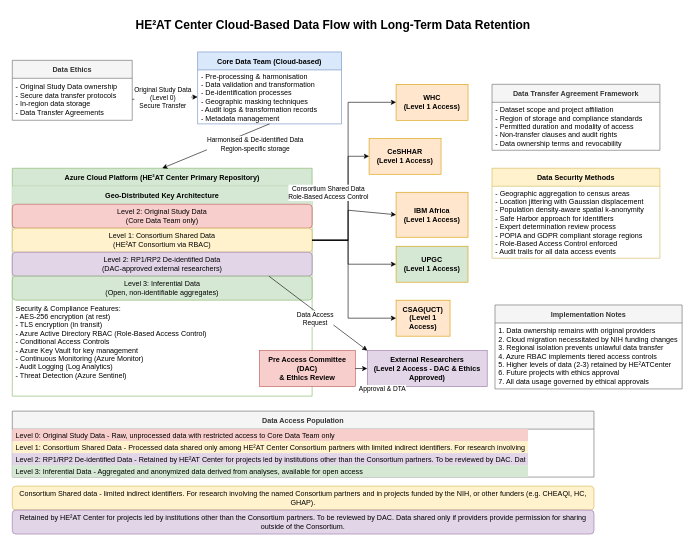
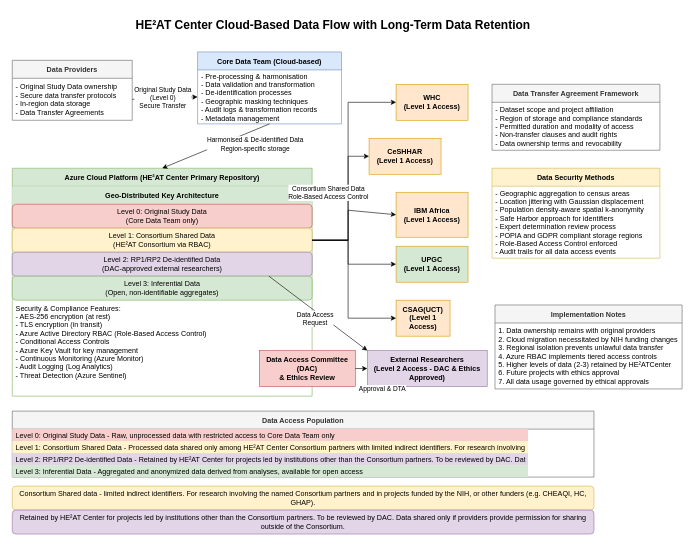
  <mxCell id="0" />
  <mxCell id="1" parent="0" />
  <mxCell id="2" value="HE²AT Center Cloud-Based Data Flow with Long-Term Data Retention" style="text;html=1;strokeColor=none;fillColor=none;align=center;verticalAlign=middle;whiteSpace=wrap;rounded=0;fontSize=20;fontStyle=1;fontColor=#000000;" parent="1" vertex="1"><mxGeometry x="80" y="20" width="950" height="40" as="geometry" /></mxCell>
- <mxCell id="3" value="Data Ethics" style="swimlane;fontStyle=1;childLayout=stackLayout;horizontal=1;startSize=30;horizontalStack=0;resizeParent=1;resizeParentMax=0;resizeLast=0;collapsible=1;marginBottom=0;fillColor=#f5f5f5;strokeColor=#666666;fontColor=#333333;" parent="1" vertex="1"><mxGeometry x="20" y="100" width="200" height="100" as="geometry" /></mxCell>
+ <mxCell id="3" value="Data Providers" style="swimlane;fontStyle=1;childLayout=stackLayout;horizontal=1;startSize=30;horizontalStack=0;resizeParent=1;resizeParentMax=0;resizeLast=0;collapsible=1;marginBottom=0;fillColor=#f5f5f5;strokeColor=#666666;fontColor=#333333;" parent="1" vertex="1"><mxGeometry x="20" y="100" width="200" height="100" as="geometry" /></mxCell>
  <mxCell id="4" value="- Original Study Data ownership&#10;- Secure data transfer protocols&#10;- In-region data storage&#10;- Data Transfer Agreements" style="text;strokeColor=none;fillColor=none;align=left;verticalAlign=middle;spacingLeft=4;spacingRight=4;overflow=hidden;points=[[0,0.5],[1,0.5]];portConstraint=eastwest;rotatable=0;fontColor=#000000;" parent="3" vertex="1"><mxGeometry y="30" width="200" height="70" as="geometry" /></mxCell>
  <mxCell id="5" value="Core Data Team (Cloud-based)" style="swimlane;fontStyle=1;childLayout=stackLayout;horizontal=1;startSize=30;horizontalStack=0;resizeParent=1;resizeParentMax=0;resizeLast=0;collapsible=1;marginBottom=0;fillColor=#dae8fc;strokeColor=#6c8ebf;fontColor=#000000;" parent="1" vertex="1"><mxGeometry x="329" y="86" width="240" height="120" as="geometry" /></mxCell>
  <mxCell id="6" value="- Pre-processing &amp; harmonisation&#10;- Data validation and transformation&#10;- De-identification processes&#10;- Geographic masking techniques&#10;- Audit logs &amp; transformation records&#10;- Metadata management" style="text;strokeColor=none;fillColor=none;align=left;verticalAlign=middle;spacingLeft=4;spacingRight=4;overflow=hidden;points=[[0,0.5],[1,0.5]];portConstraint=eastwest;rotatable=0;fontColor=#000000;" parent="5" vertex="1"><mxGeometry y="30" width="240" height="90" as="geometry" /></mxCell>
  <mxCell id="7" value="Azure Cloud Platform (HE²AT Center Primary Repository)" style="swimlane;fontStyle=1;childLayout=stackLayout;horizontal=1;startSize=30;horizontalStack=0;resizeParent=1;resizeParentMax=0;resizeLast=0;collapsible=1;marginBottom=0;fillColor=#d5e8d4;strokeColor=#82b366;fontColor=#000000;" parent="1" vertex="1"><mxGeometry x="20" y="280" width="500" height="380" as="geometry"><mxRectangle x="40" y="280" width="360" height="30" as="alternateBounds" /></mxGeometry></mxCell>
  <mxCell id="8" value="Geo-Distributed Key Architecture" style="text;strokeColor=none;fillColor=#d5e8d4;align=center;verticalAlign=middle;spacingLeft=4;spacingRight=4;overflow=hidden;points=[[0,0.5],[1,0.5]];portConstraint=eastwest;rotatable=0;fontStyle=1;fontColor=#000000;" parent="7" vertex="1"><mxGeometry y="30" width="500" height="30" as="geometry" /></mxCell>
- <mxCell id="9" value="Level 2: Original Study Data&#10;(Core Data Team only)" style="rounded=1;whiteSpace=wrap;html=1;fillColor=#f8cecc;strokeColor=#b85450;align=center;fontColor=#000000;" parent="7" vertex="1"><mxGeometry y="60" width="500" height="40" as="geometry" /></mxCell>
+ <mxCell id="9" value="Level 0: Original Study Data&#10;(Core Data Team only)" style="rounded=1;whiteSpace=wrap;html=1;fillColor=#f8cecc;strokeColor=#b85450;align=center;fontColor=#000000;" parent="7" vertex="1"><mxGeometry y="60" width="500" height="40" as="geometry" /></mxCell>
  <mxCell id="10" value="Level 1: Consortium Shared Data&#10;(HE²AT Consortium via RBAC)" style="rounded=1;whiteSpace=wrap;html=1;fillColor=#fff2cc;strokeColor=#d6b656;align=center;fontColor=#000000;" parent="7" vertex="1"><mxGeometry y="100" width="500" height="40" as="geometry" /></mxCell>
  <mxCell id="11" value="Consortium Shared data - limited indirect identifiers. For research involving the named Consortium partners and in projects funded by the NIH, or other funders (e.g. CHEAQI, HC, GHAP)." style="rounded=1;whiteSpace=wrap;html=1;fillColor=#fff2cc;strokeColor=#d6b656;align=center;fontColor=#000000;" vertex="1" parent="1"><mxGeometry x="20" y="810" width="970" height="40" as="geometry" /></mxCell>
  <mxCell id="12" value="Level 2: RP1/RP2 De-identified Data&#10;(DAC-approved external researchers)" style="rounded=1;whiteSpace=wrap;html=1;fillColor=#e1d5e7;strokeColor=#9673a6;align=center;fontColor=#000000;" parent="7" vertex="1"><mxGeometry y="140" width="500" height="40" as="geometry" /></mxCell>
  <mxCell id="13" value="Retained by HE²AT Center for projects led by institutions other than the Consortium partners. To be reviewed by DAC. Data shared only if providers provide permission for sharing outside of the Consortium." style="rounded=1;whiteSpace=wrap;html=1;fillColor=#e1d5e7;strokeColor=#9673a6;align=center;fontColor=#000000;" vertex="1" parent="1"><mxGeometry x="20" y="850" width="970" height="40" as="geometry" /></mxCell>
  <mxCell id="14" value="Level 3: Inferential Data&#10;(Open, non-identifiable aggregates)" style="rounded=1;whiteSpace=wrap;html=1;fillColor=#d5e8d4;strokeColor=#82b366;align=center;fontColor=#000000;" parent="7" vertex="1"><mxGeometry y="180" width="500" height="40" as="geometry" /></mxCell>
  <mxCell id="15" value="" style="endArrow=classic;html=1;rounded=0;strokeColor=#000000;entryX=0;entryY=0;entryDx=0;entryDy=0;" parent="7" target="23" edge="1"><mxGeometry width="50" height="50" relative="1" as="geometry"><mxPoint x="428" y="180" as="sourcePoint" /><mxPoint x="430" y="303" as="targetPoint" /></mxGeometry></mxCell>
  <mxCell id="16" value="Data Access&#10;Request" style="edgeLabel;html=1;align=center;verticalAlign=middle;resizable=0;points=[];" parent="15" vertex="1" connectable="0"><mxGeometry x="-0.044" y="-1" relative="1" as="geometry"><mxPoint x="-1" y="11" as="offset" /></mxGeometry></mxCell>
  <mxCell id="17" value="Security &amp; Compliance Features:&#10;- AES-256 encryption (at rest)&#10;- TLS encryption (in transit)&#10;- Azure Active Directory RBAC (Role-Based Access Control)&#10;- Conditional Access Controls&#10;- Azure Key Vault for key management&#10;- Continuous Monitoring (Azure Monitor)&#10;- Audit Logging (Log Analytics)&#10;- Threat Detection (Azure Sentinel)" style="text;strokeColor=none;fillColor=none;align=left;verticalAlign=top;spacingLeft=4;spacingRight=4;overflow=hidden;points=[[0,0.5],[1,0.5]];portConstraint=eastwest;rotatable=0;fontColor=#000000;" parent="7" vertex="1"><mxGeometry y="220" width="500" height="160" as="geometry" /></mxCell>
  <mxCell id="18" value="CeSHHAR&#10;(Level 1 Access)" style="rounded=0;whiteSpace=wrap;html=1;fillColor=#ffe6cc;strokeColor=#d79b00;fontStyle=1;fontColor=#000000;" parent="1" vertex="1"><mxGeometry x="615" y="230" width="120" height="60" as="geometry" /></mxCell>
  <mxCell id="19" value="WHC&#10;(Level 1 Access)" style="rounded=0;whiteSpace=wrap;html=1;fillColor=#ffe6cc;strokeColor=#d79b00;fontStyle=1;fontColor=#000000;" parent="1" vertex="1"><mxGeometry x="660" y="140" width="120" height="60" as="geometry" /></mxCell>
  <mxCell id="20" value="IBM Africa&#10;(Level 1 Access)" style="rounded=0;whiteSpace=wrap;html=1;fillColor=#ffe6cc;strokeColor=#d79b00;fontStyle=1;fontColor=#000000;" parent="1" vertex="1"><mxGeometry x="660" y="320" width="120" height="75" as="geometry" /></mxCell>
  <mxCell id="21" value="UPGC&#10;(Level 1 Access)" style="rounded=0;whiteSpace=wrap;html=1;fillColor=#d5e8d4;strokeColor=#d79b00;fontStyle=1;fontColor=#000000;" parent="1" vertex="1"><mxGeometry x="660" y="410" width="120" height="60" as="geometry" /></mxCell>
  <mxCell id="22" value="CSAG(UCT)&#10;(Level 1 Access)" style="rounded=0;whiteSpace=wrap;html=1;fillColor=#ffe6cc;strokeColor=#d79b00;fontStyle=1;fontColor=#000000;" vertex="1" parent="1"><mxGeometry x="660" y="500" width="90" height="60" as="geometry" /></mxCell>
  <mxCell id="23" value="External Researchers&#10;(Level 2 Access - DAC &amp;amp; Ethics Approved)" style="rounded=0;whiteSpace=wrap;html=1;fillColor=#e1d5e7;strokeColor=#9673a6;fontStyle=1;fontColor=#000000;" parent="1" vertex="1"><mxGeometry x="612" y="584" width="200" height="60" as="geometry" /></mxCell>
- <mxCell id="24" value="Pre Access Committee (DAC)&#10;&amp;amp; Ethics Review" style="rounded=0;whiteSpace=wrap;html=1;fillColor=#f8cecc;strokeColor=#b85450;fontStyle=1;fontColor=#000000;" parent="1" vertex="1"><mxGeometry x="432" y="584" width="160" height="60" as="geometry" /></mxCell>
+ <mxCell id="24" value="Data Access Committee (DAC)&#10;&amp;amp; Ethics Review" style="rounded=0;whiteSpace=wrap;html=1;fillColor=#f8cecc;strokeColor=#b85450;fontStyle=1;fontColor=#000000;" parent="1" vertex="1"><mxGeometry x="432" y="584" width="160" height="60" as="geometry" /></mxCell>
  <mxCell id="25" value="Data Security Methods" style="swimlane;fontStyle=1;childLayout=stackLayout;horizontal=1;startSize=30;horizontalStack=0;resizeParent=1;resizeParentMax=0;resizeLast=0;collapsible=1;marginBottom=0;fillColor=#fff2cc;strokeColor=#d6b656;fontColor=#000000;" parent="1" vertex="1"><mxGeometry x="820" y="280" width="280" height="150" as="geometry" /></mxCell>
  <mxCell id="26" value="- Geographic aggregation to census areas&#10;- Location jittering with Gaussian displacement&#10;- Population density-aware spatial k-anonymity&#10;- Safe Harbor approach for identifiers&#10;- Expert determination review process&#10;- POPIA and GDPR compliant storage regions&#10;- Role-Based Access Control enforced&#10;- Audit trails for all data access events" style="text;strokeColor=none;fillColor=none;align=left;verticalAlign=middle;spacingLeft=4;spacingRight=4;overflow=hidden;points=[[0,0.5],[1,0.5]];portConstraint=eastwest;rotatable=0;fontColor=#000000;" parent="25" vertex="1"><mxGeometry y="30" width="280" height="120" as="geometry" /></mxCell>
  <mxCell id="27" value="Data Transfer Agreement Framework" style="swimlane;fontStyle=1;childLayout=stackLayout;horizontal=1;startSize=30;horizontalStack=0;resizeParent=1;resizeParentMax=0;resizeLast=0;collapsible=1;marginBottom=0;fillColor=#f5f5f5;strokeColor=#666666;fontColor=#333333;" parent="1" vertex="1"><mxGeometry x="820" y="140" width="280" height="110" as="geometry" /></mxCell>
  <mxCell id="28" value="- Dataset scope and project affiliation&#10;- Region of storage and compliance standards&#10;- Permitted duration and modality of access&#10;- Non-transfer clauses and audit rights&#10;- Data ownership terms and revocability" style="text;strokeColor=none;fillColor=none;align=left;verticalAlign=middle;spacingLeft=4;spacingRight=4;overflow=hidden;points=[[0,0.5],[1,0.5]];portConstraint=eastwest;rotatable=0;fontColor=#000000;" parent="27" vertex="1"><mxGeometry y="30" width="280" height="80" as="geometry" /></mxCell>
  <mxCell id="29" value="" style="endArrow=classic;html=1;rounded=0;exitX=1;exitY=0.5;exitDx=0;exitDy=0;entryX=0;entryY=0.5;entryDx=0;entryDy=0;" parent="1" source="4" target="6" edge="1"><mxGeometry width="50" height="50" relative="1" as="geometry"><mxPoint x="540" y="410" as="sourcePoint" /><mxPoint x="590" y="360" as="targetPoint" /></mxGeometry></mxCell>
  <mxCell id="30" value="Original Study Data&#10;(Level 0)&#10;Secure Transfer" style="edgeLabel;html=1;align=center;verticalAlign=middle;resizable=0;points=[];" parent="29" vertex="1" connectable="0"><mxGeometry x="-0.067" y="1" relative="1" as="geometry"><mxPoint as="offset" /></mxGeometry></mxCell>
  <mxCell id="31" value="" style="endArrow=classic;html=1;rounded=0;exitX=0.5;exitY=1;exitDx=0;exitDy=0;entryX=0.5;entryY=0;entryDx=0;entryDy=0;strokeColor=#000000;" parent="1" source="5" target="7" edge="1"><mxGeometry width="50" height="50" relative="1" as="geometry"><mxPoint x="540" y="410" as="sourcePoint" /><mxPoint x="590" y="360" as="targetPoint" /></mxGeometry></mxCell>
  <mxCell id="32" value="Harmonised &amp; De-identified Data&#10;Region-specific storage" style="edgeLabel;html=1;align=center;verticalAlign=middle;resizable=0;points=[];" parent="31" vertex="1" connectable="0"><mxGeometry x="-0.4" y="1" relative="1" as="geometry"><mxPoint x="29" y="10" as="offset" /></mxGeometry></mxCell>
  <mxCell id="33" value="" style="endArrow=classic;html=1;rounded=0;exitX=1;exitY=0.5;exitDx=0;exitDy=0;entryX=0;entryY=0.5;entryDx=0;entryDy=0;labelBorderColor=#000000;strokeColor=#000000;" parent="1" source="10" target="19" edge="1"><mxGeometry width="50" height="50" relative="1" as="geometry"><mxPoint x="540" y="410" as="sourcePoint" /><mxPoint x="590" y="360" as="targetPoint" /><Array as="points"><mxPoint x="580" y="400" /><mxPoint x="580" y="170" /></Array></mxGeometry></mxCell>
  <mxCell id="34" value="" style="endArrow=classic;html=1;rounded=0;exitX=1;exitY=0.5;exitDx=0;exitDy=0;entryX=0;entryY=0.5;entryDx=0;entryDy=0;labelBorderColor=#000000;strokeColor=#000000;" parent="1" source="10" target="18" edge="1"><mxGeometry width="50" height="50" relative="1" as="geometry"><mxPoint x="540" y="410" as="sourcePoint" /><mxPoint x="590" y="360" as="targetPoint" /><Array as="points"><mxPoint x="580" y="400" /><mxPoint x="580" y="260" /></Array></mxGeometry></mxCell>
  <mxCell id="35" value="" style="endArrow=classic;html=1;rounded=0;exitX=1;exitY=0.5;exitDx=0;exitDy=0;entryX=0;entryY=0.5;entryDx=0;entryDy=0;labelBorderColor=#000000;strokeColor=#000000;" parent="1" source="10" target="20" edge="1"><mxGeometry width="50" height="50" relative="1" as="geometry"><mxPoint x="540" y="410" as="sourcePoint" /><mxPoint x="590" y="360" as="targetPoint" /><Array as="points"><mxPoint x="580" y="400" /><mxPoint x="580" y="350" /></Array></mxGeometry></mxCell>
  <mxCell id="36" value="" style="endArrow=classic;html=1;rounded=0;exitX=1;exitY=0.5;exitDx=0;exitDy=0;entryX=0;entryY=0.5;entryDx=0;entryDy=0;labelBorderColor=#000000;strokeColor=#000000;" parent="1" source="10" target="21" edge="1"><mxGeometry width="50" height="50" relative="1" as="geometry"><mxPoint x="540" y="410" as="sourcePoint" /><mxPoint x="590" y="360" as="targetPoint" /><Array as="points"><mxPoint x="580" y="400" /><mxPoint x="580" y="440" /></Array></mxGeometry></mxCell>
  <mxCell id="37" value="Consortium Shared Data&#10;Role-Based Access Control" style="edgeLabel;html=1;align=center;verticalAlign=middle;resizable=0;points=[];" parent="36" vertex="1" connectable="0"><mxGeometry x="0.537" y="1" relative="1" as="geometry"><mxPoint x="-72" y="-119" as="offset" /></mxGeometry></mxCell>
  <mxCell id="38" value="" style="endArrow=classic;html=1;rounded=0;exitX=1;exitY=0.5;exitDx=0;exitDy=0;entryX=0;entryY=0.5;entryDx=0;entryDy=0;labelBorderColor=#000000;strokeColor=#000000;" edge="1" parent="1" source="10" target="22"><mxGeometry width="50" height="50" relative="1" as="geometry"><mxPoint x="540" y="410" as="sourcePoint" /><mxPoint x="590" y="360" as="targetPoint" /><Array as="points"><mxPoint x="580" y="400" /><mxPoint x="580" y="530" /></Array></mxGeometry></mxCell>
  <mxCell id="39" value="" style="endArrow=classic;html=1;rounded=0;exitX=1;exitY=0.5;exitDx=0;exitDy=0;entryX=0;entryY=0.5;entryDx=0;entryDy=0;strokeColor=#000000;" parent="1" source="24" target="23" edge="1"><mxGeometry width="50" height="50" relative="1" as="geometry"><mxPoint x="540" y="410" as="sourcePoint" /><mxPoint x="590" y="360" as="targetPoint" /></mxGeometry></mxCell>
  <mxCell id="40" value="Approval &amp; DTA" style="edgeLabel;html=1;align=center;verticalAlign=middle;resizable=0;points=[];" parent="39" vertex="1" connectable="0"><mxGeometry x="-0.05" relative="1" as="geometry"><mxPoint x="34" y="33" as="offset" /></mxGeometry></mxCell>
  <mxCell id="41" value="Data Access Population" style="swimlane;fontStyle=1;childLayout=stackLayout;horizontal=1;startSize=30;horizontalStack=0;resizeParent=1;resizeParentMax=0;resizeLast=0;collapsible=1;marginBottom=0;fillColor=#f5f5f5;strokeColor=#666666;fontColor=#333333;" parent="1" vertex="1"><mxGeometry x="20" y="685" width="970" height="110" as="geometry" /></mxCell>
  <mxCell id="42" value="Level 0: Original Study Data - Raw, unprocessed data with restricted access to Core Data Team only" style="text;strokeColor=none;fillColor=#f8cecc;align=left;verticalAlign=middle;spacingLeft=4;spacingRight=4;overflow=hidden;points=[[0,0.5],[1,0.5]];portConstraint=eastwest;rotatable=0;fontColor=#000000;" parent="41" vertex="1"><mxGeometry y="30" width="860" height="20" as="geometry" /></mxCell>
  <mxCell id="43" value="Level 1: Consortium Shared Data - Processed data shared only among HE²AT Center Consortium partners with limited indirect identifiers. For research involving the named Consortium partners and in projects funded by the NIH, or other funders (e.g. CHEAQI, HC, GHAP)." style="text;strokeColor=none;fillColor=#fff2cc;align=left;verticalAlign=middle;spacingLeft=4;spacingRight=4;overflow=hidden;points=[[0,0.5],[1,0.5]];portConstraint=eastwest;rotatable=0;fontColor=#000000;" parent="41" vertex="1"><mxGeometry y="50" width="860" height="20" as="geometry" /></mxCell>
  <mxCell id="44" value="Level 2: RP1/RP2 De-identified Data - Retained by HE²AT Center for projects led by institutions other than the Consortium partners. To be reviewed by DAC. Data shared only if providers provide permission for sharing outside of the Consortium." style="text;strokeColor=none;fillColor=#e1d5e7;align=left;verticalAlign=middle;spacingLeft=4;spacingRight=4;overflow=hidden;points=[[0,0.5],[1,0.5]];portConstraint=eastwest;rotatable=0;fontColor=#000000;" parent="41" vertex="1"><mxGeometry y="70" width="860" height="20" as="geometry" /></mxCell>
  <mxCell id="45" value="Level 3: Inferential Data - Aggregated and anonymized data derived from analyses, available for open access" style="text;strokeColor=none;fillColor=#d5e8d4;align=left;verticalAlign=middle;spacingLeft=4;spacingRight=4;overflow=hidden;points=[[0,0.5],[1,0.5]];portConstraint=eastwest;rotatable=0;fontColor=#000000;" parent="41" vertex="1"><mxGeometry y="90" width="860" height="20" as="geometry" /></mxCell>
  <mxCell id="46" value="Implementation Notes" style="swimlane;fontStyle=1;childLayout=stackLayout;horizontal=1;startSize=30;horizontalStack=0;resizeParent=1;resizeParentMax=0;resizeLast=0;collapsible=1;marginBottom=0;fillColor=#f5f5f5;strokeColor=#666666;fontColor=#333333;" parent="1" vertex="1"><mxGeometry x="825" y="508" width="312" height="140" as="geometry" /></mxCell>
  <mxCell id="47" value="1. Data ownership remains with original providers&#10;2. Cloud migration necessitated by NIH funding changes&#10;3. Regional isolation prevents unlawful data transfer&#10;4. Azure RBAC implements tiered access controls&#10;5. Higher levels of data (2-3) retained by HE²ATCenter&#10;6. Future projects with ethics approval&#10;7. All data usage governed by ethical approvals" style="text;strokeColor=none;fillColor=none;align=left;verticalAlign=middle;spacingLeft=4;spacingRight=4;overflow=hidden;points=[[0,0.5],[1,0.5]];portConstraint=eastwest;rotatable=0;fontColor=#000000;" parent="46" vertex="1"><mxGeometry y="30" width="312" height="110" as="geometry" /></mxCell>
